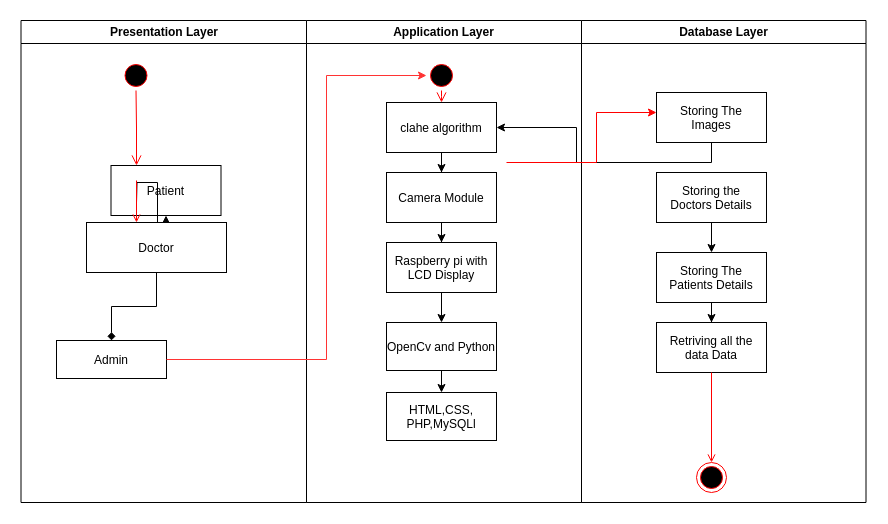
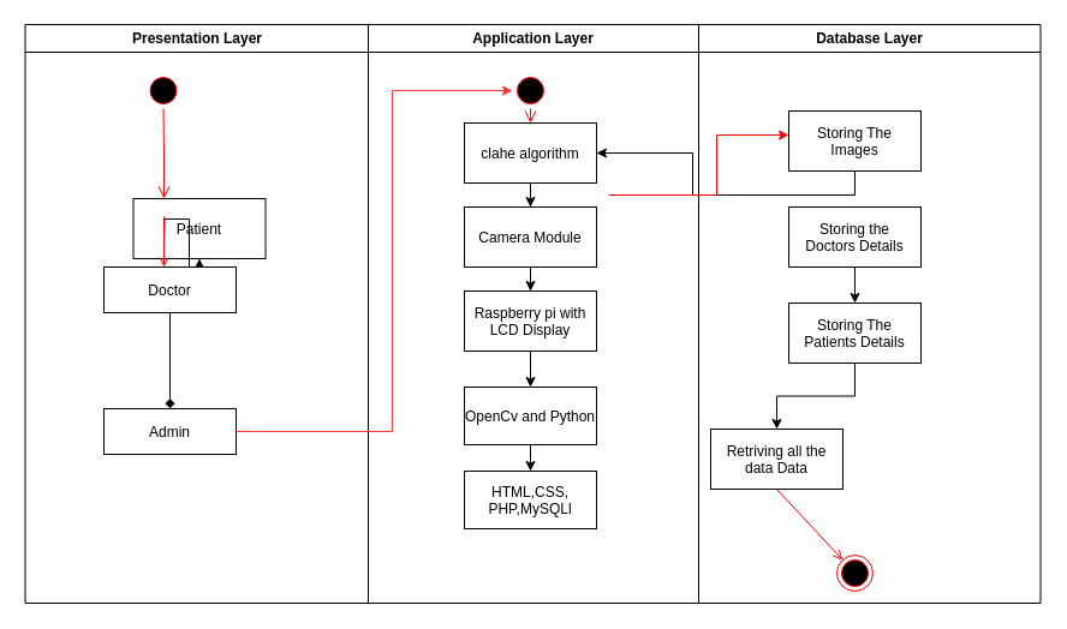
  <mxCell id="0" />
  <mxCell id="1" parent="0" />
  <mxCell id="2" value="Presentation Layer" style="swimlane;whiteSpace=wrap" parent="1" vertex="1"><mxGeometry x="20.5" y="20" width="285.5" height="482" as="geometry" /></mxCell>
  <mxCell id="3" value="" style="ellipse;shape=startState;fillColor=#000000;strokeColor=#ff0000;" parent="2" vertex="1"><mxGeometry x="100" y="40" width="30" height="30" as="geometry" /></mxCell>
  <mxCell id="4" value="" style="edgeStyle=elbowEdgeStyle;elbow=horizontal;verticalAlign=bottom;endArrow=open;endSize=8;strokeColor=#FF0000;endFill=1;rounded=0" parent="2" source="3" target="5" edge="1"><mxGeometry x="100" y="40" as="geometry"><mxPoint x="115" y="110" as="targetPoint" /></mxGeometry></mxCell>
  <mxCell id="5" value="Patient" style="" parent="2" vertex="1"><mxGeometry x="90" y="145" width="110" height="50" as="geometry" /></mxCell>
  <mxCell id="6" value="" style="edgeStyle=orthogonalEdgeStyle;rounded=0;orthogonalLoop=1;jettySize=auto;html=1;" parent="2" target="5" edge="1"><mxGeometry relative="1" as="geometry"><mxPoint x="115.5" y="182" as="sourcePoint" /></mxGeometry></mxCell>
  <mxCell id="7" value="" style="edgeStyle=orthogonalEdgeStyle;rounded=0;orthogonalLoop=1;jettySize=auto;html=1;endArrow=diamond;" edge="1" parent="2" source="8" target="10"><mxGeometry relative="1" as="geometry" /></mxCell>
- <mxCell id="8" value="Doctor" style="" parent="2" vertex="1"><mxGeometry x="65.5" y="202" width="140" height="50" as="geometry" /></mxCell>
+ <mxCell id="8" value="Doctor" style="" parent="2" vertex="1"><mxGeometry x="65.5" y="202" width="110" height="38" as="geometry" /></mxCell>
  <mxCell id="9" value="" style="endArrow=open;strokeColor=#FF0000;endFill=1;rounded=0" parent="2" edge="1"><mxGeometry relative="1" as="geometry"><mxPoint x="115.5" y="160" as="sourcePoint" /><mxPoint x="115.5" y="202" as="targetPoint" /></mxGeometry></mxCell>
- <mxCell id="10" value="Admin" style="" vertex="1" parent="2"><mxGeometry x="35.5" y="320" width="110" height="38" as="geometry" /></mxCell>
+ <mxCell id="10" value="Admin" style="" vertex="1" parent="2"><mxGeometry x="65.5" y="320" width="110" height="38" as="geometry" /></mxCell>
  <mxCell id="11" value="Application Layer" style="swimlane;whiteSpace=wrap" parent="1" vertex="1"><mxGeometry x="306" y="20" width="275" height="482" as="geometry" /></mxCell>
  <mxCell id="12" value="" style="ellipse;shape=startState;fillColor=#000000;strokeColor=#ff0000;" parent="11" vertex="1"><mxGeometry x="120" y="40" width="30" height="30" as="geometry" /></mxCell>
  <mxCell id="13" value="" style="edgeStyle=elbowEdgeStyle;elbow=horizontal;verticalAlign=bottom;endArrow=open;endSize=8;strokeColor=#FF0000;endFill=1;rounded=0" parent="11" source="12" target="15" edge="1"><mxGeometry x="40" y="20" as="geometry"><mxPoint x="55" y="90" as="targetPoint" /></mxGeometry></mxCell>
  <mxCell id="14" value="" style="edgeStyle=orthogonalEdgeStyle;rounded=0;orthogonalLoop=1;jettySize=auto;html=1;" edge="1" parent="11" source="15" target="17"><mxGeometry relative="1" as="geometry" /></mxCell>
  <mxCell id="15" value="clahe algorithm" style="" parent="11" vertex="1"><mxGeometry x="80" y="82" width="110" height="50" as="geometry" /></mxCell>
  <mxCell id="16" value="" style="edgeStyle=orthogonalEdgeStyle;rounded=0;orthogonalLoop=1;jettySize=auto;html=1;" edge="1" parent="11" source="17" target="19"><mxGeometry relative="1" as="geometry" /></mxCell>
  <mxCell id="17" value="Camera Module" style="" vertex="1" parent="11"><mxGeometry x="80" y="152" width="110" height="50" as="geometry" /></mxCell>
  <mxCell id="18" value="" style="edgeStyle=orthogonalEdgeStyle;rounded=0;orthogonalLoop=1;jettySize=auto;html=1;" edge="1" parent="11" source="19" target="21"><mxGeometry relative="1" as="geometry" /></mxCell>
  <mxCell id="19" value="Raspberry pi with&#10;LCD Display" style="" vertex="1" parent="11"><mxGeometry x="80" y="222" width="110" height="50" as="geometry" /></mxCell>
  <mxCell id="20" value="" style="edgeStyle=orthogonalEdgeStyle;rounded=0;orthogonalLoop=1;jettySize=auto;html=1;" edge="1" parent="11" source="21" target="22"><mxGeometry relative="1" as="geometry" /></mxCell>
  <mxCell id="21" value="OpenCv and Python" style="" vertex="1" parent="11"><mxGeometry x="80" y="302" width="110" height="48" as="geometry" /></mxCell>
  <mxCell id="22" value="HTML,CSS,&#10;PHP,MySQLl" style="" vertex="1" parent="11"><mxGeometry x="80" y="372" width="110" height="48" as="geometry" /></mxCell>
  <mxCell id="23" value="Database Layer" style="swimlane;whiteSpace=wrap" parent="1" vertex="1"><mxGeometry x="581" y="20" width="284.5" height="482" as="geometry" /></mxCell>
  <mxCell id="24" value="" style="edgeStyle=orthogonalEdgeStyle;rounded=0;orthogonalLoop=1;jettySize=auto;html=1;" edge="1" parent="23" source="25" target="30"><mxGeometry relative="1" as="geometry" /></mxCell>
  <mxCell id="25" value="Storing The &#10;Patients Details" style="" parent="23" vertex="1"><mxGeometry x="75" y="232" width="110" height="50" as="geometry" /></mxCell>
  <mxCell id="26" style="edgeStyle=orthogonalEdgeStyle;rounded=0;orthogonalLoop=1;jettySize=auto;html=1;exitX=0.5;exitY=1;exitDx=0;exitDy=0;entryX=0.5;entryY=0;entryDx=0;entryDy=0;" edge="1" parent="23" source="27" target="25"><mxGeometry relative="1" as="geometry" /></mxCell>
  <mxCell id="27" value="Storing the&#10;Doctors Details" style="" vertex="1" parent="23"><mxGeometry x="75" y="152" width="110" height="50" as="geometry" /></mxCell>
  <mxCell id="28" style="edgeStyle=orthogonalEdgeStyle;rounded=0;orthogonalLoop=1;jettySize=auto;html=1;exitX=0.5;exitY=1;exitDx=0;exitDy=0;" edge="1" parent="23" source="29" target="15"><mxGeometry relative="1" as="geometry" /></mxCell>
  <mxCell id="29" value="Storing The&#10;Images" style="" vertex="1" parent="23"><mxGeometry x="75" y="72" width="110" height="50" as="geometry" /></mxCell>
- <mxCell id="30" value="Retriving all the &#10;data Data" style="" vertex="1" parent="23"><mxGeometry x="75" y="302" width="110" height="50" as="geometry" /></mxCell>
+ <mxCell id="30" value="Retriving all the &#10;data Data" style="" vertex="1" parent="23"><mxGeometry x="10" y="337" width="110" height="50" as="geometry" /></mxCell>
  <mxCell id="31" value="" style="ellipse;shape=endState;fillColor=#000000;strokeColor=#ff0000" parent="23" vertex="1"><mxGeometry x="115" y="442" width="30" height="30" as="geometry" /></mxCell>
  <mxCell id="32" value="" style="endArrow=open;strokeColor=#FF0000;endFill=1;rounded=0;exitX=0.5;exitY=1;exitDx=0;exitDy=0;" parent="23" source="30" target="31" edge="1"><mxGeometry relative="1" as="geometry"><mxPoint x="345" y="402" as="sourcePoint" /></mxGeometry></mxCell>
  <mxCell id="33" value="" style="endArrow=classic;html=1;rounded=0;fillColor=#f8cecc;strokeColor=#FF3333;entryX=0;entryY=0.5;entryDx=0;entryDy=0;exitX=1;exitY=0.5;exitDx=0;exitDy=0;" parent="1" edge="1" target="12" source="10"><mxGeometry width="50" height="50" relative="1" as="geometry"><mxPoint x="196" y="242" as="sourcePoint" /><mxPoint x="376" y="152" as="targetPoint" /><Array as="points"><mxPoint x="326" y="359" /><mxPoint x="326" y="75" /></Array></mxGeometry></mxCell>
  <mxCell id="34" value="" style="endArrow=classic;html=1;rounded=0;strokeColor=#FF0000;" parent="1" edge="1"><mxGeometry width="50" height="50" relative="1" as="geometry"><mxPoint x="506" y="162" as="sourcePoint" /><mxPoint x="656" y="112" as="targetPoint" /><Array as="points"><mxPoint x="596" y="162" /><mxPoint x="596" y="112" /></Array></mxGeometry></mxCell>
